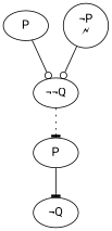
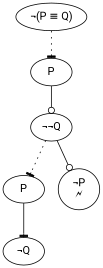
  digraph {
    fontname=Roboto
    node [fontname=Roboto]
    edge [arrowhead=tee fontname=Roboto style=solid]
+   n1 [label="¬(P ≡ Q)"]
    n2 [label=P]
    n3 [label="¬¬Q"]
    n4 [label=P]
    n5 [label="¬P\n🗲"]
    n6 [label="¬Q"]
+   n1 -> n2 [style=dotted]
    n2 -> n3 [arrowhead=odot]
    n3 -> n4 [style=dotted]
-   n5 -> n3 [arrowhead=odot]
+   n3 -> n5 [arrowhead=odot]
    n4 -> n6
  }
